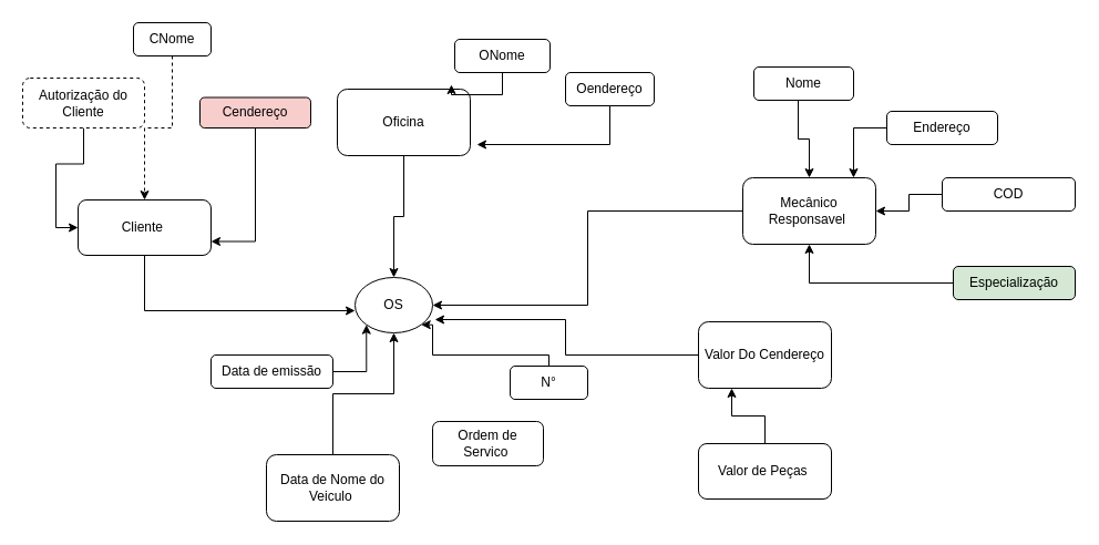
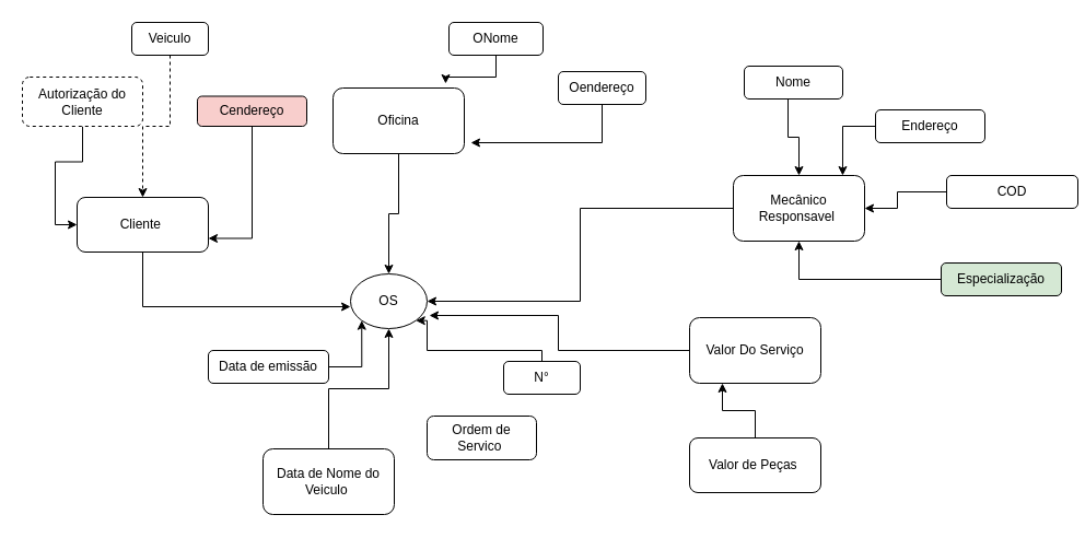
  <mxCell id="0" />
  <mxCell id="1" parent="0" />
  <mxCell id="2" style="edgeStyle=orthogonalEdgeStyle;rounded=0;orthogonalLoop=1;jettySize=auto;html=1;" parent="1" source="3" target="8" edge="1"><mxGeometry relative="1" as="geometry" /></mxCell>
  <mxCell id="3" value="Oficina" style="rounded=1;whiteSpace=wrap;html=1;" parent="1" vertex="1"><mxGeometry x="304" y="80" width="120" height="60" as="geometry" /></mxCell>
  <mxCell id="4" style="edgeStyle=orthogonalEdgeStyle;rounded=0;orthogonalLoop=1;jettySize=auto;html=1;" parent="1" source="5" edge="1"><mxGeometry relative="1" as="geometry"><mxPoint x="320" y="280" as="targetPoint" /><Array as="points"><mxPoint x="130" y="280" /></Array></mxGeometry></mxCell>
  <mxCell id="5" value="Cliente&amp;nbsp;" style="rounded=1;whiteSpace=wrap;html=1;" parent="1" vertex="1"><mxGeometry x="70" y="180" width="120" height="50" as="geometry" /></mxCell>
  <mxCell id="6" style="edgeStyle=orthogonalEdgeStyle;rounded=0;orthogonalLoop=1;jettySize=auto;html=1;entryX=1;entryY=0.5;entryDx=0;entryDy=0;" parent="1" source="7" target="8" edge="1"><mxGeometry relative="1" as="geometry" /></mxCell>
  <mxCell id="7" value="Mecânico Responsavel&amp;nbsp;" style="rounded=1;whiteSpace=wrap;html=1;" parent="1" vertex="1"><mxGeometry x="670" y="160" width="120" height="60" as="geometry" /></mxCell>
  <mxCell id="8" value="OS" style="ellipse;whiteSpace=wrap;html=1;" parent="1" vertex="1"><mxGeometry x="320" y="250" width="70" height="50" as="geometry" /></mxCell>
  <mxCell id="9" style="edgeStyle=orthogonalEdgeStyle;rounded=0;orthogonalLoop=1;jettySize=auto;html=1;exitX=0;exitY=0.5;exitDx=0;exitDy=0;entryX=1.029;entryY=0.76;entryDx=0;entryDy=0;entryPerimeter=0;" parent="1" source="10" target="8" edge="1"><mxGeometry relative="1" as="geometry" /></mxCell>
- <mxCell id="10" value="Valor Do Cendereço" style="rounded=1;whiteSpace=wrap;html=1;" parent="1" vertex="1"><mxGeometry x="630" y="290" width="120" height="60" as="geometry" /></mxCell>
+ <mxCell id="10" value="Valor Do Serviço" style="rounded=1;whiteSpace=wrap;html=1;" parent="1" vertex="1"><mxGeometry x="630" y="290" width="120" height="60" as="geometry" /></mxCell>
  <mxCell id="11" style="edgeStyle=orthogonalEdgeStyle;rounded=0;orthogonalLoop=1;jettySize=auto;html=1;entryX=0;entryY=0.5;entryDx=0;entryDy=0;" parent="1" source="12" target="5" edge="1"><mxGeometry relative="1" as="geometry"><mxPoint x="30" y="170" as="targetPoint" /></mxGeometry></mxCell>
  <mxCell id="12" value="Autorização do Cliente" style="rounded=1;whiteSpace=wrap;html=1;dashed=1;" parent="1" vertex="1"><mxGeometry x="20" y="70" width="110" height="45" as="geometry" /></mxCell>
  <mxCell id="13" style="edgeStyle=orthogonalEdgeStyle;rounded=0;orthogonalLoop=1;jettySize=auto;html=1;entryX=0.25;entryY=1;entryDx=0;entryDy=0;" parent="1" source="14" target="10" edge="1"><mxGeometry relative="1" as="geometry" /></mxCell>
  <mxCell id="14" value="Valor de Peças&amp;nbsp;" style="rounded=1;whiteSpace=wrap;html=1;" parent="1" vertex="1"><mxGeometry x="630" y="400" width="120" height="50" as="geometry" /></mxCell>
  <mxCell id="15" style="edgeStyle=orthogonalEdgeStyle;rounded=0;orthogonalLoop=1;jettySize=auto;html=1;entryX=0.858;entryY=-0.067;entryDx=0;entryDy=0;entryPerimeter=0;" parent="1" source="16" target="3" edge="1"><mxGeometry relative="1" as="geometry" /></mxCell>
- <mxCell id="16" value="ONome" style="rounded=1;whiteSpace=wrap;html=1;" parent="1" vertex="1"><mxGeometry x="410" y="35" width="86" height="30" as="geometry" /></mxCell>
+ <mxCell id="16" value="ONome" style="rounded=1;whiteSpace=wrap;html=1;" parent="1" vertex="1"><mxGeometry x="410" y="20" width="86" height="30" as="geometry" /></mxCell>
  <mxCell id="17" style="edgeStyle=orthogonalEdgeStyle;rounded=0;orthogonalLoop=1;jettySize=auto;html=1;" parent="1" source="18" edge="1"><mxGeometry relative="1" as="geometry"><mxPoint x="430" y="130" as="targetPoint" /><Array as="points"><mxPoint x="550" y="130" /></Array></mxGeometry></mxCell>
  <mxCell id="18" value="Oendereço" style="rounded=1;whiteSpace=wrap;html=1;" parent="1" vertex="1"><mxGeometry x="510" y="65" width="80" height="30" as="geometry" /></mxCell>
  <mxCell id="19" value="" style="edgeStyle=orthogonalEdgeStyle;rounded=0;orthogonalLoop=1;jettySize=auto;html=1;" parent="1" source="20" target="7" edge="1"><mxGeometry relative="1" as="geometry"><Array as="points"><mxPoint x="720" y="125" /><mxPoint x="730" y="125" /></Array></mxGeometry></mxCell>
  <mxCell id="20" value="Nome" style="rounded=1;whiteSpace=wrap;html=1;" parent="1" vertex="1"><mxGeometry x="680" y="60" width="90" height="30" as="geometry" /></mxCell>
  <mxCell id="21" style="edgeStyle=orthogonalEdgeStyle;rounded=0;orthogonalLoop=1;jettySize=auto;html=1;entryX=0.833;entryY=0;entryDx=0;entryDy=0;entryPerimeter=0;" parent="1" source="22" target="7" edge="1"><mxGeometry relative="1" as="geometry"><mxPoint x="770" y="150" as="targetPoint" /><Array as="points"><mxPoint x="770" y="115" /></Array></mxGeometry></mxCell>
  <mxCell id="22" value="Endereço" style="rounded=1;whiteSpace=wrap;html=1;" parent="1" vertex="1"><mxGeometry x="800" y="100" width="100" height="30" as="geometry" /></mxCell>
  <mxCell id="23" value="" style="edgeStyle=orthogonalEdgeStyle;rounded=0;orthogonalLoop=1;jettySize=auto;html=1;" parent="1" source="24" target="7" edge="1"><mxGeometry relative="1" as="geometry"><Array as="points"><mxPoint x="820" y="175" /><mxPoint x="820" y="190" /></Array></mxGeometry></mxCell>
- <mxCell id="24" value="COD" style="rounded=1;whiteSpace=wrap;html=1;" parent="1" vertex="1"><mxGeometry x="850" y="160" width="120" height="30" as="geometry" /></mxCell>
+ <mxCell id="24" value="COD" style="rounded=1;whiteSpace=wrap;html=1;" parent="1" vertex="1"><mxGeometry x="865" y="160" width="120" height="30" as="geometry" /></mxCell>
  <mxCell id="25" style="edgeStyle=orthogonalEdgeStyle;rounded=0;orthogonalLoop=1;jettySize=auto;html=1;" parent="1" source="26" target="7" edge="1"><mxGeometry relative="1" as="geometry" /></mxCell>
  <mxCell id="26" value="Especialização" style="rounded=1;whiteSpace=wrap;html=1;fillColor=#d5e8d4;" parent="1" vertex="1"><mxGeometry x="860" y="240" width="110" height="30" as="geometry" /></mxCell>
  <mxCell id="27" value="Ordem de Servico&amp;nbsp;" style="rounded=1;whiteSpace=wrap;html=1;" parent="1" vertex="1"><mxGeometry x="390" y="380" width="100" height="40" as="geometry" /></mxCell>
  <mxCell id="28" style="edgeStyle=orthogonalEdgeStyle;rounded=0;orthogonalLoop=1;jettySize=auto;html=1;entryX=0.5;entryY=0;entryDx=0;entryDy=0;dashed=1;" parent="1" source="29" target="5" edge="1"><mxGeometry relative="1" as="geometry" /></mxCell>
- <mxCell id="29" value="CNome" style="rounded=1;whiteSpace=wrap;html=1;" parent="1" vertex="1"><mxGeometry x="120" y="20" width="70" height="30" as="geometry" /></mxCell>
+ <mxCell id="29" value="Veiculo" style="rounded=1;whiteSpace=wrap;html=1;" parent="1" vertex="1"><mxGeometry x="120" y="20" width="70" height="30" as="geometry" /></mxCell>
  <mxCell id="30" style="edgeStyle=orthogonalEdgeStyle;rounded=0;orthogonalLoop=1;jettySize=auto;html=1;entryX=1;entryY=0.75;entryDx=0;entryDy=0;" parent="1" source="31" target="5" edge="1"><mxGeometry relative="1" as="geometry" /></mxCell>
  <mxCell id="31" value="Cendereço" style="rounded=1;whiteSpace=wrap;html=1;fillColor=#f8cecc;" parent="1" vertex="1"><mxGeometry x="180" y="87.5" width="100" height="27.5" as="geometry" /></mxCell>
  <mxCell id="32" style="edgeStyle=orthogonalEdgeStyle;rounded=0;orthogonalLoop=1;jettySize=auto;html=1;entryX=1;entryY=1;entryDx=0;entryDy=0;" parent="1" source="33" target="8" edge="1"><mxGeometry relative="1" as="geometry"><mxPoint x="390" y="310" as="targetPoint" /><Array as="points"><mxPoint x="495" y="320" /><mxPoint x="390" y="320" /><mxPoint x="390" y="293" /></Array></mxGeometry></mxCell>
  <mxCell id="33" value="N°" style="rounded=1;whiteSpace=wrap;html=1;" parent="1" vertex="1"><mxGeometry x="460" y="330" width="70" height="30" as="geometry" /></mxCell>
  <mxCell id="34" style="edgeStyle=orthogonalEdgeStyle;rounded=0;orthogonalLoop=1;jettySize=auto;html=1;entryX=0;entryY=1;entryDx=0;entryDy=0;" parent="1" source="35" target="8" edge="1"><mxGeometry relative="1" as="geometry" /></mxCell>
  <mxCell id="35" value="Data de emissão" style="rounded=1;whiteSpace=wrap;html=1;" parent="1" vertex="1"><mxGeometry x="190" y="320" width="110" height="30" as="geometry" /></mxCell>
  <mxCell id="36" style="edgeStyle=orthogonalEdgeStyle;rounded=0;orthogonalLoop=1;jettySize=auto;html=1;entryX=0.5;entryY=1;entryDx=0;entryDy=0;" parent="1" source="37" target="8" edge="1"><mxGeometry relative="1" as="geometry" /></mxCell>
  <mxCell id="37" value="Data de Nome do Veiculo&amp;nbsp;" style="rounded=1;whiteSpace=wrap;html=1;" parent="1" vertex="1"><mxGeometry x="240" y="410" width="120" height="60" as="geometry" /></mxCell>
